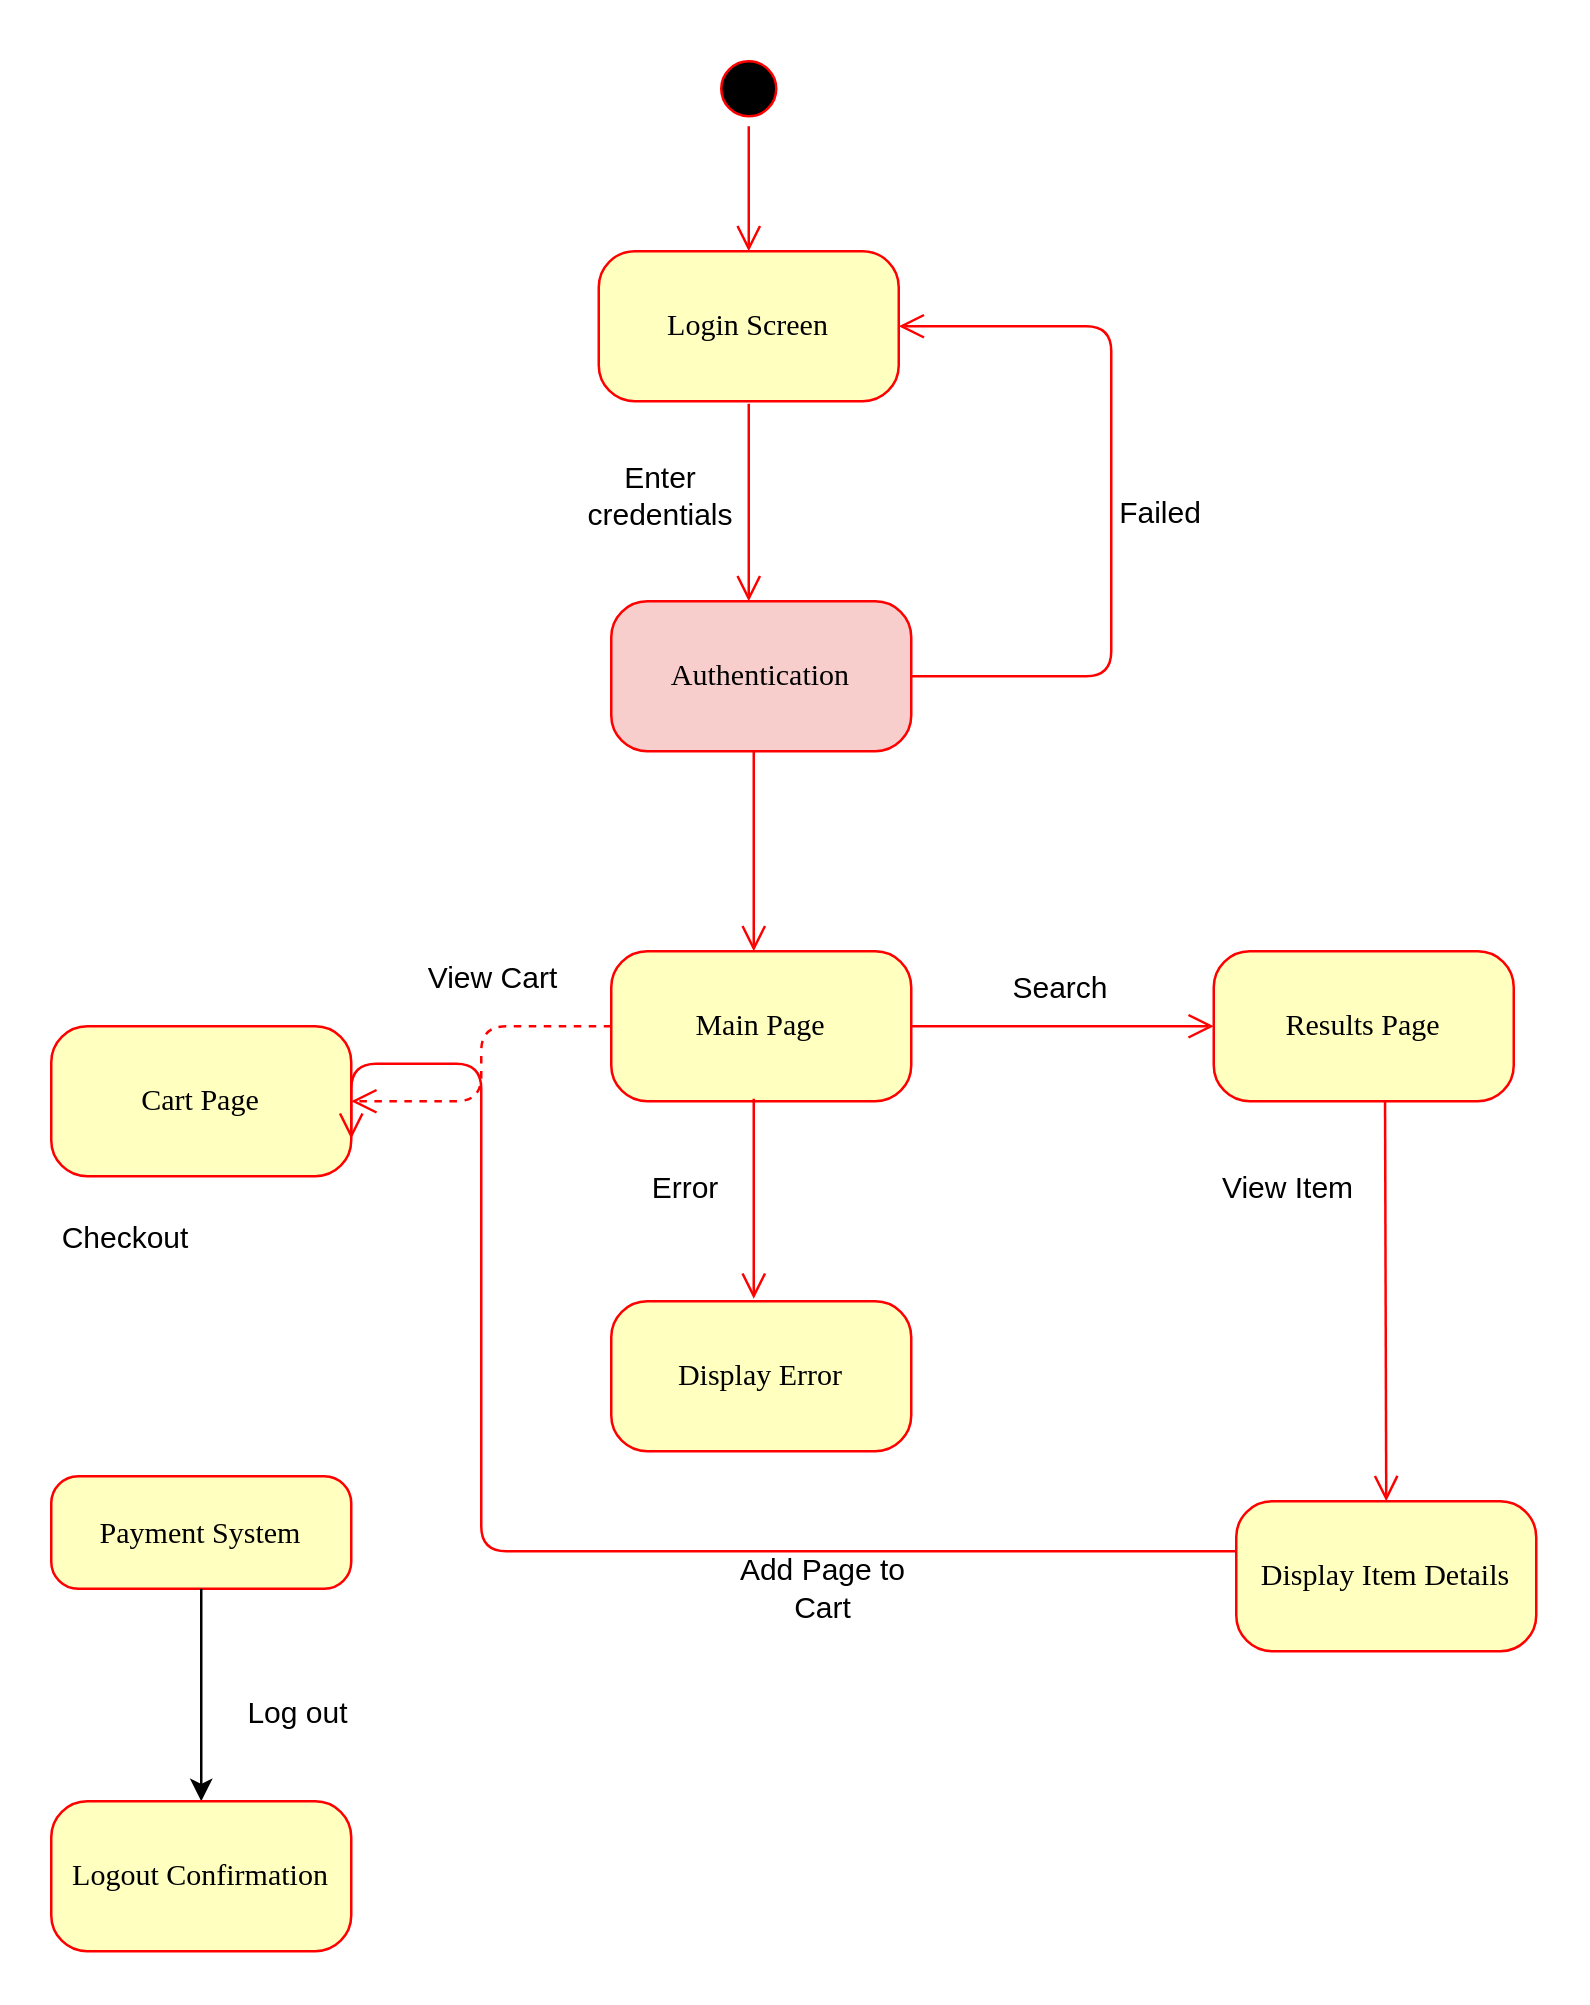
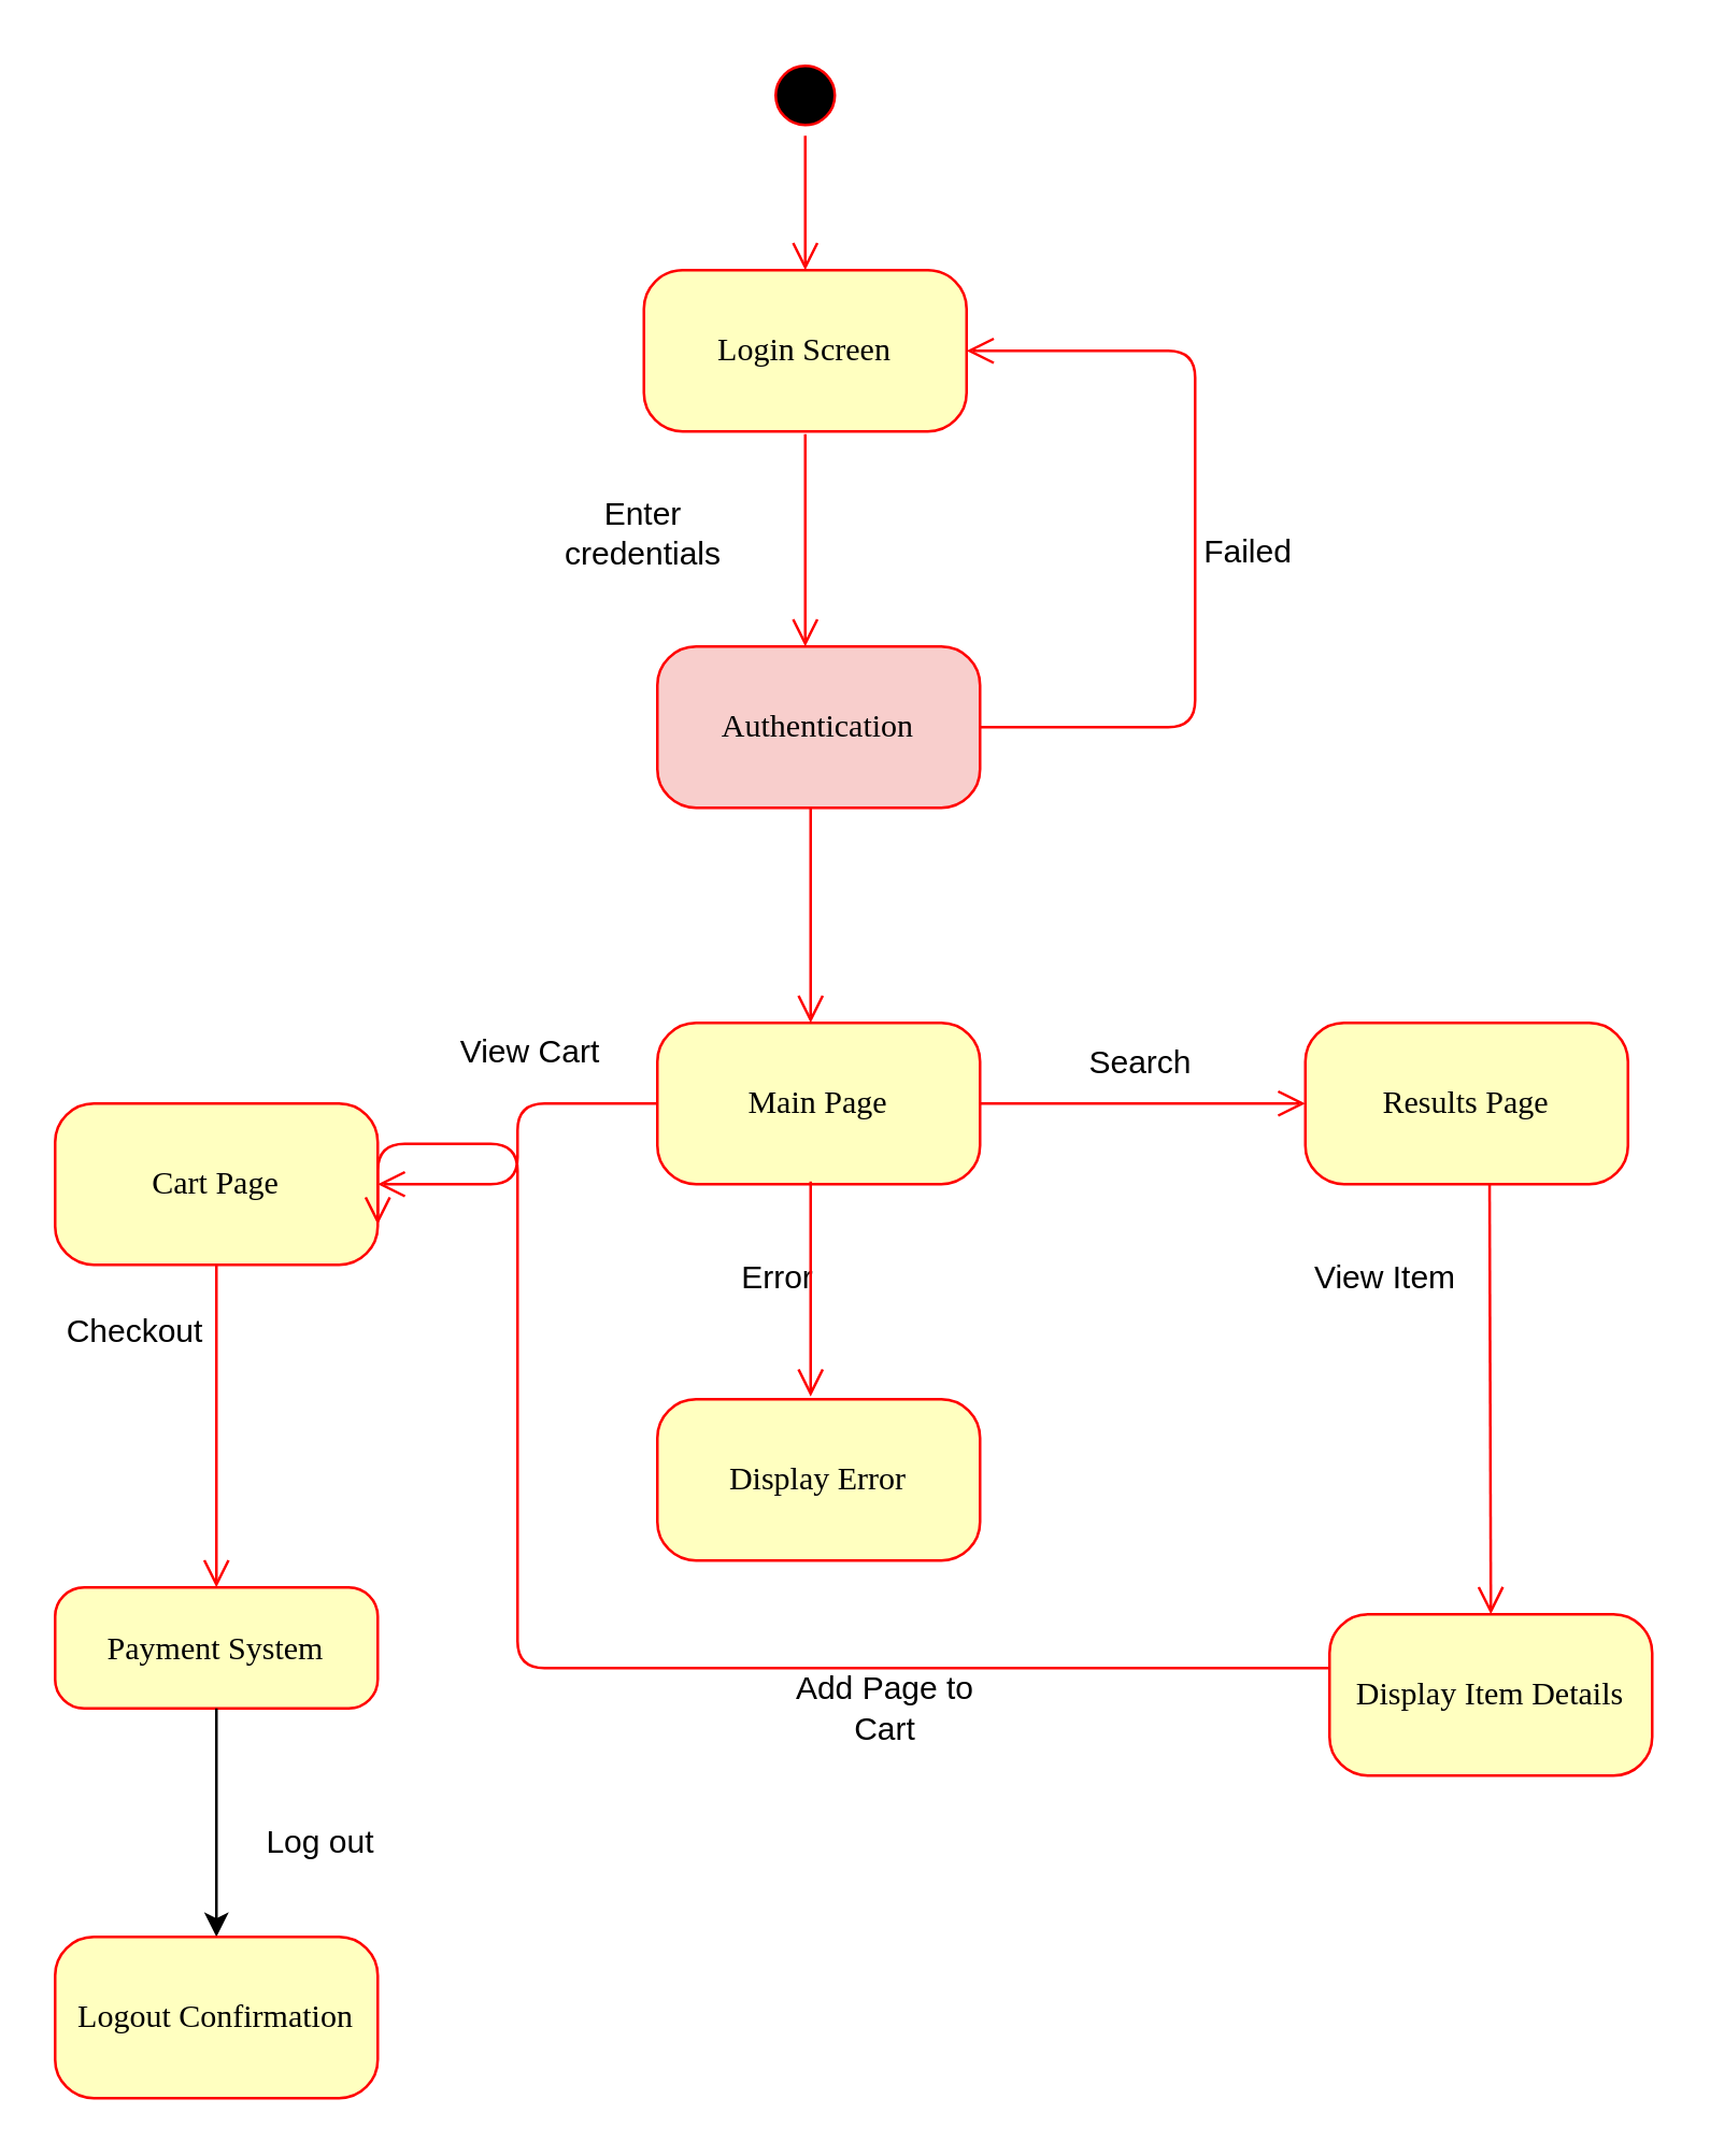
  <mxCell id="0" />
  <mxCell id="1" parent="0" />
  <mxCell id="2" value="" style="ellipse;html=1;shape=startState;fillColor=#000000;strokeColor=#ff0000;rounded=1;shadow=0;comic=0;labelBackgroundColor=none;fontFamily=Verdana;fontSize=12;fontColor=#000000;align=center;direction=south;" parent="1" vertex="1"><mxGeometry x="284" y="20" width="30" height="30" as="geometry" /></mxCell>
  <mxCell id="3" value="Cart Page" style="rounded=1;whiteSpace=wrap;html=1;arcSize=24;fillColor=#ffffc0;strokeColor=#ff0000;shadow=0;comic=0;labelBackgroundColor=none;fontFamily=Verdana;fontSize=12;fontColor=#000000;align=center;" parent="1" vertex="1"><mxGeometry x="20" y="410" width="120" height="60" as="geometry" /></mxCell>
  <mxCell id="4" value="Login Screen" style="rounded=1;whiteSpace=wrap;html=1;arcSize=24;fillColor=#ffffc0;strokeColor=#ff0000;shadow=0;comic=0;labelBackgroundColor=none;fontFamily=Verdana;fontSize=12;fontColor=#000000;align=center;" parent="1" vertex="1"><mxGeometry x="239" y="100" width="120" height="60" as="geometry" /></mxCell>
  <mxCell id="5" style="edgeStyle=orthogonalEdgeStyle;html=1;exitX=1;exitY=0.5;labelBackgroundColor=none;endArrow=open;endSize=8;strokeColor=#ff0000;fontFamily=Verdana;fontSize=12;align=left;entryX=1;entryY=0.5;entryDx=0;entryDy=0;exitDx=0;exitDy=0;" parent="1" source="6" target="4" edge="1"><mxGeometry relative="1" as="geometry"><mxPoint x="414" y="130" as="targetPoint" /><Array as="points"><mxPoint x="444" y="270" /><mxPoint x="444" y="130" /></Array></mxGeometry></mxCell>
  <mxCell id="6" value="Authentication" style="rounded=1;whiteSpace=wrap;html=1;arcSize=24;fillColor=#f8cecc;strokeColor=#ff0000;shadow=0;comic=0;labelBackgroundColor=none;fontFamily=Verdana;fontSize=12;fontColor=#000000;align=center;" parent="1" vertex="1"><mxGeometry x="244" y="240" width="120" height="60" as="geometry" /></mxCell>
  <mxCell id="7" value="Results Page" style="rounded=1;whiteSpace=wrap;html=1;arcSize=24;fillColor=#ffffc0;strokeColor=#ff0000;shadow=0;comic=0;labelBackgroundColor=none;fontFamily=Verdana;fontSize=12;fontColor=#000000;align=center;" parent="1" vertex="1"><mxGeometry x="485" y="380" width="120" height="60" as="geometry" /></mxCell>
  <mxCell id="8" value="Main Page" style="rounded=1;whiteSpace=wrap;html=1;arcSize=24;fillColor=#ffffc0;strokeColor=#ff0000;shadow=0;comic=0;labelBackgroundColor=none;fontFamily=Verdana;fontSize=12;fontColor=#000000;align=center;" parent="1" vertex="1"><mxGeometry x="244" y="380" width="120" height="60" as="geometry" /></mxCell>
  <mxCell id="9" style="edgeStyle=orthogonalEdgeStyle;html=1;labelBackgroundColor=none;endArrow=open;endSize=8;strokeColor=#ff0000;fontFamily=Verdana;fontSize=12;align=left;" parent="1" source="2" target="4" edge="1"><mxGeometry relative="1" as="geometry" /></mxCell>
- <mxCell id="10" style="edgeStyle=orthogonalEdgeStyle;html=1;exitX=0;exitY=0.5;labelBackgroundColor=none;endArrow=open;endSize=8;strokeColor=#ff0000;fontFamily=Verdana;fontSize=12;align=left;exitDx=0;exitDy=0;entryX=1;entryY=0.5;entryDx=0;entryDy=0;dashed=1;" parent="1" source="8" target="3" edge="1"><mxGeometry relative="1" as="geometry"><mxPoint x="164" y="410" as="targetPoint" /><Array as="points" /></mxGeometry></mxCell>
+ <mxCell id="10" style="edgeStyle=orthogonalEdgeStyle;html=1;exitX=0;exitY=0.5;labelBackgroundColor=none;endArrow=open;endSize=8;strokeColor=#ff0000;fontFamily=Verdana;fontSize=12;align=left;exitDx=0;exitDy=0;entryX=1;entryY=0.5;entryDx=0;entryDy=0;" parent="1" source="8" target="3" edge="1"><mxGeometry relative="1" as="geometry"><mxPoint x="164" y="410" as="targetPoint" /><Array as="points" /></mxGeometry></mxCell>
  <mxCell id="11" style="edgeStyle=orthogonalEdgeStyle;html=1;labelBackgroundColor=none;endArrow=open;endSize=8;strokeColor=#ff0000;fontFamily=Verdana;fontSize=12;align=left;" parent="1" edge="1"><mxGeometry relative="1" as="geometry"><mxPoint x="364" y="410" as="sourcePoint" /><mxPoint x="485" y="410" as="targetPoint" /><Array as="points"><mxPoint x="364" y="410" /><mxPoint x="485" y="410" /></Array></mxGeometry></mxCell>
  <mxCell id="12" style="edgeStyle=orthogonalEdgeStyle;html=1;labelBackgroundColor=none;endArrow=open;endSize=8;strokeColor=#ff0000;fontFamily=Verdana;fontSize=12;align=left;" edge="1" parent="1" target="6"><mxGeometry relative="1" as="geometry"><mxPoint x="299" y="161" as="sourcePoint" /><mxPoint x="300" y="240" as="targetPoint" /><Array as="points"><mxPoint x="299" y="220" /><mxPoint x="299" y="220" /></Array></mxGeometry></mxCell>
  <mxCell id="13" value="Failed" style="text;html=1;strokeColor=none;fillColor=none;align=center;verticalAlign=middle;whiteSpace=wrap;rounded=0;" vertex="1" parent="1"><mxGeometry x="434" y="190" width="60" height="30" as="geometry" /></mxCell>
  <mxCell id="14" style="edgeStyle=orthogonalEdgeStyle;html=1;labelBackgroundColor=none;endArrow=open;endSize=8;strokeColor=#ff0000;fontFamily=Verdana;fontSize=12;align=left;" edge="1" parent="1" target="8"><mxGeometry relative="1" as="geometry"><mxPoint x="301" y="300" as="sourcePoint" /><mxPoint x="302" y="381" as="targetPoint" /><Array as="points"><mxPoint x="301" y="360" /><mxPoint x="301" y="360" /></Array></mxGeometry></mxCell>
  <mxCell id="15" value="Search" style="text;html=1;strokeColor=none;fillColor=none;align=center;verticalAlign=middle;whiteSpace=wrap;rounded=0;" vertex="1" parent="1"><mxGeometry x="394" y="380" width="60" height="30" as="geometry" /></mxCell>
- <mxCell id="16" value="Enter credentials" style="text;html=1;strokeColor=none;fillColor=none;align=center;verticalAlign=middle;whiteSpace=wrap;rounded=0;" vertex="1" parent="1"><mxGeometry x="234" y="183" width="60" height="30" as="geometry" /></mxCell>
+ <mxCell id="16" value="Enter credentials" style="text;html=1;strokeColor=none;fillColor=none;align=center;verticalAlign=middle;whiteSpace=wrap;rounded=0;" vertex="1" parent="1"><mxGeometry x="209" y="183" width="60" height="30" as="geometry" /></mxCell>
  <mxCell id="17" value="View Cart" style="text;html=1;strokeColor=none;fillColor=none;align=center;verticalAlign=middle;whiteSpace=wrap;rounded=0;" vertex="1" parent="1"><mxGeometry x="167" y="376" width="60" height="30" as="geometry" /></mxCell>
- <mxCell id="18" value="Error" style="text;html=1;strokeColor=none;fillColor=none;align=center;verticalAlign=middle;whiteSpace=wrap;rounded=0;" vertex="1" parent="1"><mxGeometry x="254" y="460" width="40" height="30" as="geometry" /></mxCell>
+ <mxCell id="18" value="Error" style="text;html=1;strokeColor=none;fillColor=none;align=center;verticalAlign=middle;whiteSpace=wrap;rounded=0;" vertex="1" parent="1"><mxGeometry x="269" y="460" width="40" height="30" as="geometry" /></mxCell>
  <mxCell id="19" style="edgeStyle=orthogonalEdgeStyle;html=1;labelBackgroundColor=none;endArrow=open;endSize=8;strokeColor=#ff0000;fontFamily=Verdana;fontSize=12;align=left;" edge="1" parent="1"><mxGeometry relative="1" as="geometry"><mxPoint x="301" y="439" as="sourcePoint" /><mxPoint x="301" y="519" as="targetPoint" /><Array as="points"><mxPoint x="301" y="499" /><mxPoint x="301" y="499" /></Array></mxGeometry></mxCell>
  <mxCell id="20" value="Display Error" style="rounded=1;whiteSpace=wrap;html=1;arcSize=24;fillColor=#ffffc0;strokeColor=#ff0000;shadow=0;comic=0;labelBackgroundColor=none;fontFamily=Verdana;fontSize=12;fontColor=#000000;align=center;" vertex="1" parent="1"><mxGeometry x="244" y="520" width="120" height="60" as="geometry" /></mxCell>
  <mxCell id="21" value="Checkout" style="text;html=1;strokeColor=none;fillColor=none;align=center;verticalAlign=middle;whiteSpace=wrap;rounded=0;" vertex="1" parent="1"><mxGeometry x="30" y="480" width="40" height="30" as="geometry" /></mxCell>
  <mxCell id="22" value="Payment System" style="rounded=1;whiteSpace=wrap;html=1;arcSize=24;fillColor=#ffffc0;strokeColor=#ff0000;shadow=0;comic=0;labelBackgroundColor=none;fontFamily=Verdana;fontSize=12;fontColor=#000000;align=center;" vertex="1" parent="1"><mxGeometry x="20" y="590" width="120" height="45" as="geometry" /></mxCell>
+ <mxCell id="23" style="edgeStyle=orthogonalEdgeStyle;html=1;labelBackgroundColor=none;endArrow=open;endSize=8;strokeColor=#ff0000;fontFamily=Verdana;fontSize=12;align=left;exitX=0.5;exitY=1;exitDx=0;exitDy=0;entryX=0.5;entryY=0;entryDx=0;entryDy=0;" edge="1" parent="1" source="3" target="22"><mxGeometry relative="1" as="geometry"><mxPoint x="233" y="449" as="sourcePoint" /><mxPoint x="80" y="550" as="targetPoint" /><Array as="points"><mxPoint x="80" y="540" /><mxPoint x="80" y="540" /></Array></mxGeometry></mxCell>
  <mxCell id="24" value="View Item" style="text;html=1;strokeColor=none;fillColor=none;align=center;verticalAlign=middle;whiteSpace=wrap;rounded=0;" vertex="1" parent="1"><mxGeometry x="485" y="460" width="60" height="30" as="geometry" /></mxCell>
  <mxCell id="25" value="Display Item Details" style="rounded=1;whiteSpace=wrap;html=1;arcSize=24;fillColor=#ffffc0;strokeColor=#ff0000;shadow=0;comic=0;labelBackgroundColor=none;fontFamily=Verdana;fontSize=12;fontColor=#000000;align=center;" vertex="1" parent="1"><mxGeometry x="494" y="600" width="120" height="60" as="geometry" /></mxCell>
  <mxCell id="26" style="edgeStyle=orthogonalEdgeStyle;html=1;labelBackgroundColor=none;endArrow=open;endSize=8;strokeColor=#ff0000;fontFamily=Verdana;fontSize=12;align=left;entryX=0.5;entryY=0;entryDx=0;entryDy=0;" edge="1" parent="1" target="25"><mxGeometry relative="1" as="geometry"><mxPoint x="553.52" y="440" as="sourcePoint" /><mxPoint x="553.52" y="520" as="targetPoint" /><Array as="points" /></mxGeometry></mxCell>
  <mxCell id="27" style="edgeStyle=orthogonalEdgeStyle;html=1;labelBackgroundColor=none;endArrow=open;endSize=8;strokeColor=#ff0000;fontFamily=Verdana;fontSize=12;align=left;entryX=1;entryY=0.75;entryDx=0;entryDy=0;" edge="1" parent="1" target="3"><mxGeometry relative="1" as="geometry"><mxPoint x="494" y="620" as="sourcePoint" /><mxPoint x="194" y="620" as="targetPoint" /><Array as="points"><mxPoint x="494" y="620" /><mxPoint x="192" y="620" /><mxPoint x="192" y="425" /></Array></mxGeometry></mxCell>
  <mxCell id="28" value="Add Page to Cart" style="text;html=1;strokeColor=none;fillColor=none;align=center;verticalAlign=middle;whiteSpace=wrap;rounded=0;" vertex="1" parent="1"><mxGeometry x="284" y="620" width="90" height="30" as="geometry" /></mxCell>
  <mxCell id="29" value="" style="endArrow=classic;html=1;rounded=0;exitX=0.5;exitY=1;exitDx=0;exitDy=0;" edge="1" parent="1" source="22"><mxGeometry width="50" height="50" relative="1" as="geometry"><mxPoint x="74" y="570" as="sourcePoint" /><mxPoint x="80" y="720" as="targetPoint" /></mxGeometry></mxCell>
  <mxCell id="30" value="Log out" style="text;html=1;strokeColor=none;fillColor=none;align=center;verticalAlign=middle;whiteSpace=wrap;rounded=0;" vertex="1" parent="1"><mxGeometry x="94" y="670" width="50" height="30" as="geometry" /></mxCell>
  <mxCell id="31" value="Logout Confirmation" style="rounded=1;whiteSpace=wrap;html=1;arcSize=24;fillColor=#ffffc0;strokeColor=#ff0000;shadow=0;comic=0;labelBackgroundColor=none;fontFamily=Verdana;fontSize=12;fontColor=#000000;align=center;" vertex="1" parent="1"><mxGeometry x="20" y="720" width="120" height="60" as="geometry" /></mxCell>
